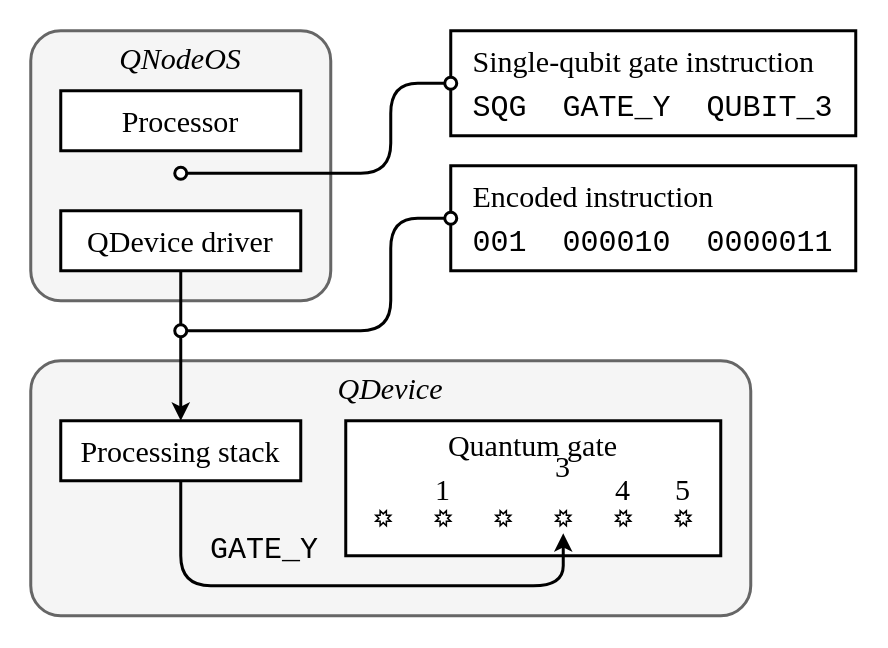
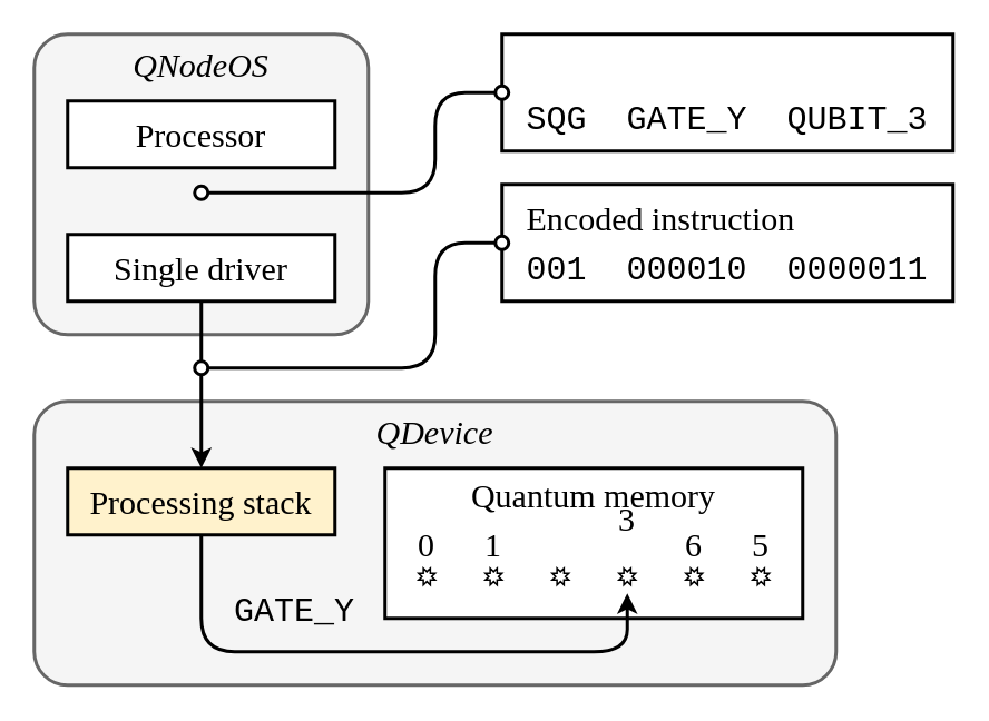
  <mxCell id="0" />
  <mxCell id="1" parent="0" />
  <mxCell id="2" value="" style="rounded=0;whiteSpace=wrap;html=1;strokeWidth=2;fillColor=#FFFFFF;align=center;" vertex="1" parent="1"><mxGeometry x="300" y="110" width="270" height="70" as="geometry" /></mxCell>
  <mxCell id="3" value="" style="rounded=0;whiteSpace=wrap;html=1;strokeWidth=2;fillColor=#FFFFFF;align=center;" vertex="1" parent="1"><mxGeometry x="300" y="20" width="270" height="70" as="geometry" /></mxCell>
  <mxCell id="4" value="QNodeOS" style="rounded=1;whiteSpace=wrap;html=1;strokeWidth=2;fontFamily=Times New Roman;fontSize=20;align=center;verticalAlign=top;spacingRight=0;spacingLeft=0;spacingTop=2;spacing=0;absoluteArcSize=1;arcSize=40;fillColor=#f5f5f5;strokeColor=#666666;fontStyle=2;" vertex="1" parent="1"><mxGeometry x="20" y="20" width="200" height="180" as="geometry" /></mxCell>
  <mxCell id="5" value="Processor" style="rounded=0;whiteSpace=wrap;html=1;strokeWidth=2;fontFamily=Times New Roman;fontSize=20;align=center;verticalAlign=middle;spacingRight=0;spacingLeft=0;spacingTop=0;spacing=0;" vertex="1" parent="1"><mxGeometry x="40" y="60" width="160" height="40" as="geometry" /></mxCell>
- <mxCell id="6" value="QDevice driver" style="rounded=0;whiteSpace=wrap;html=1;strokeWidth=2;fontFamily=Times New Roman;fontSize=20;align=center;verticalAlign=middle;spacingRight=0;spacingLeft=0;spacingTop=0;spacing=0;" vertex="1" parent="1"><mxGeometry x="40" y="140" width="160" height="40" as="geometry" /></mxCell>
- <mxCell id="7" value="Single-qubit gate instruction&lt;br&gt;" style="text;html=1;strokeColor=none;fillColor=none;align=left;verticalAlign=middle;whiteSpace=wrap;rounded=0;fontSize=20;fontColor=#000000;fontFamily=Times New Roman;spacing=0;" vertex="1" parent="1"><mxGeometry x="315" y="25" width="240" height="30" as="geometry" /></mxCell>
+ <mxCell id="6" value="Single driver" style="rounded=0;whiteSpace=wrap;html=1;strokeWidth=2;fontFamily=Times New Roman;fontSize=20;align=center;verticalAlign=middle;spacingRight=0;spacingLeft=0;spacingTop=0;spacing=0;" vertex="1" parent="1"><mxGeometry x="40" y="140" width="160" height="40" as="geometry" /></mxCell>
  <mxCell id="8" value="&lt;font face=&quot;Courier New&quot;&gt;SQG&amp;nbsp; GATE_Y&amp;nbsp; QUBIT_3&lt;/font&gt;" style="text;html=1;strokeColor=none;fillColor=none;align=left;verticalAlign=middle;whiteSpace=wrap;rounded=0;fontSize=20;fontColor=#000000;fontFamily=Times New Roman;spacing=0;" vertex="1" parent="1"><mxGeometry x="315" y="55" width="240" height="30" as="geometry" /></mxCell>
  <mxCell id="9" value="QDevice" style="rounded=1;whiteSpace=wrap;html=1;strokeWidth=2;fontFamily=Times New Roman;fontSize=20;align=center;verticalAlign=top;spacingRight=0;spacingLeft=0;spacingTop=2;spacing=0;absoluteArcSize=1;arcSize=40;fillColor=#f5f5f5;strokeColor=#666666;fontStyle=2;" vertex="1" parent="1"><mxGeometry x="20" y="240" width="480" height="170" as="geometry" /></mxCell>
- <mxCell id="10" value="Processing stack" style="rounded=0;whiteSpace=wrap;html=1;strokeWidth=2;fontFamily=Times New Roman;fontSize=20;align=center;verticalAlign=middle;spacingRight=0;spacingLeft=0;spacingTop=0;spacing=0;" vertex="1" parent="1"><mxGeometry x="40" y="280" width="160" height="40" as="geometry" /></mxCell>
+ <mxCell id="10" value="Processing stack" style="rounded=0;whiteSpace=wrap;html=1;strokeWidth=2;fontFamily=Times New Roman;fontSize=20;align=center;verticalAlign=middle;spacingRight=0;spacingLeft=0;spacingTop=0;spacing=0;fillColor=#fff2cc;" vertex="1" parent="1"><mxGeometry x="40" y="280" width="160" height="40" as="geometry" /></mxCell>
  <mxCell id="11" value="Encoded instruction" style="text;html=1;strokeColor=none;fillColor=none;align=left;verticalAlign=middle;whiteSpace=wrap;rounded=0;fontSize=20;fontColor=#000000;fontFamily=Times New Roman;spacing=0;" vertex="1" parent="1"><mxGeometry x="315" y="115" width="240" height="30" as="geometry" /></mxCell>
  <mxCell id="12" value="&lt;font face=&quot;Courier New&quot;&gt;001&amp;nbsp; 000010&amp;nbsp; 0000011&lt;/font&gt;" style="text;html=1;strokeColor=none;fillColor=none;align=left;verticalAlign=middle;whiteSpace=wrap;rounded=0;fontSize=20;fontColor=#000000;fontFamily=Times New Roman;spacing=0;" vertex="1" parent="1"><mxGeometry x="315" y="145" width="240" height="30" as="geometry" /></mxCell>
- <mxCell id="13" value="Quantum gate" style="rounded=0;whiteSpace=wrap;html=1;strokeWidth=2;fontFamily=Times New Roman;fontSize=20;align=center;verticalAlign=top;spacingRight=0;spacingLeft=0;spacingTop=0;spacing=0;" vertex="1" parent="1"><mxGeometry x="230" y="280" width="250" height="90" as="geometry" /></mxCell>
+ <mxCell id="13" value="Quantum memory" style="rounded=0;whiteSpace=wrap;html=1;strokeWidth=2;fontFamily=Times New Roman;fontSize=20;align=center;verticalAlign=top;spacingRight=0;spacingLeft=0;spacingTop=0;spacing=0;" vertex="1" parent="1"><mxGeometry x="230" y="280" width="250" height="90" as="geometry" /></mxCell>
  <mxCell id="14" value="" style="verticalLabelPosition=bottom;verticalAlign=top;html=1;shape=mxgraph.basic.8_point_star;fontFamily=Helvetica;fontSize=12;fontColor=#000000;align=left;strokeColor=#000000;strokeWidth=1;fillColor=#ffffff;" vertex="1" parent="1"><mxGeometry x="250" y="340" width="10" height="10" as="geometry" /></mxCell>
  <mxCell id="15" value="" style="verticalLabelPosition=bottom;verticalAlign=top;html=1;shape=mxgraph.basic.8_point_star;fontFamily=Helvetica;fontSize=12;fontColor=#000000;align=left;strokeColor=#000000;strokeWidth=1;fillColor=#ffffff;" vertex="1" parent="1"><mxGeometry x="290" y="340" width="10" height="10" as="geometry" /></mxCell>
  <mxCell id="16" value="" style="verticalLabelPosition=bottom;verticalAlign=top;html=1;shape=mxgraph.basic.8_point_star;fontFamily=Helvetica;fontSize=12;fontColor=#000000;align=left;strokeColor=#000000;strokeWidth=1;fillColor=#ffffff;" vertex="1" parent="1"><mxGeometry x="330" y="340" width="10" height="10" as="geometry" /></mxCell>
  <mxCell id="17" value="" style="verticalLabelPosition=bottom;verticalAlign=top;html=1;shape=mxgraph.basic.8_point_star;fontFamily=Helvetica;fontSize=12;fontColor=#000000;align=left;strokeColor=#000000;strokeWidth=1;fillColor=#ffffff;" vertex="1" parent="1"><mxGeometry x="370" y="340" width="10" height="10" as="geometry" /></mxCell>
  <mxCell id="18" value="" style="verticalLabelPosition=bottom;verticalAlign=top;html=1;shape=mxgraph.basic.8_point_star;fontFamily=Helvetica;fontSize=12;fontColor=#000000;align=left;strokeColor=#000000;strokeWidth=1;fillColor=#ffffff;" vertex="1" parent="1"><mxGeometry x="410" y="340" width="10" height="10" as="geometry" /></mxCell>
  <mxCell id="19" value="" style="verticalLabelPosition=bottom;verticalAlign=top;html=1;shape=mxgraph.basic.8_point_star;fontFamily=Helvetica;fontSize=12;fontColor=#000000;align=left;strokeColor=#000000;strokeWidth=1;fillColor=#ffffff;" vertex="1" parent="1"><mxGeometry x="450" y="340" width="10" height="10" as="geometry" /></mxCell>
+ <mxCell id="20" value="0" style="text;html=1;strokeColor=none;fillColor=none;align=center;verticalAlign=middle;whiteSpace=wrap;rounded=0;fontSize=20;fontColor=#000000;fontFamily=Times New Roman;spacing=0;" vertex="1" parent="1"><mxGeometry x="245" y="315" width="20" height="20" as="geometry" /></mxCell>
  <mxCell id="21" value="1" style="text;html=1;strokeColor=none;fillColor=none;align=center;verticalAlign=middle;whiteSpace=wrap;rounded=0;fontSize=20;fontColor=#000000;fontFamily=Times New Roman;spacing=0;" vertex="1" parent="1"><mxGeometry x="285" y="315" width="20" height="20" as="geometry" /></mxCell>
  <mxCell id="22" value="5" style="text;html=1;strokeColor=none;fillColor=none;align=center;verticalAlign=middle;whiteSpace=wrap;rounded=0;fontSize=20;fontColor=#000000;fontFamily=Times New Roman;spacing=0;" vertex="1" parent="1"><mxGeometry x="445" y="315" width="20" height="20" as="geometry" /></mxCell>
- <mxCell id="23" value="4" style="text;html=1;strokeColor=none;fillColor=none;align=center;verticalAlign=middle;whiteSpace=wrap;rounded=0;fontSize=20;fontColor=#000000;fontFamily=Times New Roman;spacing=0;" vertex="1" parent="1"><mxGeometry x="405" y="315" width="20" height="20" as="geometry" /></mxCell>
+ <mxCell id="23" value="6" style="text;html=1;strokeColor=none;fillColor=none;align=center;verticalAlign=middle;whiteSpace=wrap;rounded=0;fontSize=20;fontColor=#000000;fontFamily=Times New Roman;spacing=0;" vertex="1" parent="1"><mxGeometry x="405" y="315" width="20" height="20" as="geometry" /></mxCell>
  <mxCell id="24" value="3" style="text;html=1;strokeColor=none;fillColor=none;align=center;verticalAlign=middle;whiteSpace=wrap;rounded=0;fontSize=20;fontColor=#000000;fontFamily=Times New Roman;spacing=0;" vertex="1" parent="1"><mxGeometry x="365" y="300" width="20" height="20" as="geometry" /></mxCell>
  <mxCell id="25" style="edgeStyle=orthogonalEdgeStyle;rounded=0;orthogonalLoop=1;jettySize=auto;html=1;exitX=0.5;exitY=1;exitDx=0;exitDy=0;entryX=0.25;entryY=0;entryDx=0;entryDy=0;strokeWidth=2;" edge="1" parent="1"><mxGeometry relative="1" as="geometry"><mxPoint x="120" y="180" as="sourcePoint" /><mxPoint x="120" y="280" as="targetPoint" /><Array as="points" /></mxGeometry></mxCell>
  <mxCell id="26" style="edgeStyle=orthogonalEdgeStyle;rounded=1;orthogonalLoop=1;jettySize=auto;html=1;exitX=0.5;exitY=1;exitDx=0;exitDy=0;entryX=0;entryY=0.5;entryDx=0;entryDy=0;strokeWidth=2;arcSize=40;" edge="1" parent="1"><mxGeometry relative="1" as="geometry"><mxPoint x="120" y="320" as="sourcePoint" /><mxPoint x="375" y="355" as="targetPoint" /><Array as="points"><mxPoint x="120" y="390" /><mxPoint x="375" y="390" /></Array></mxGeometry></mxCell>
  <mxCell id="27" value="&lt;font face=&quot;Courier New&quot;&gt;GATE_Y&lt;/font&gt;" style="text;html=1;strokeColor=none;fillColor=none;align=left;verticalAlign=middle;whiteSpace=wrap;rounded=0;fontSize=20;fontColor=#000000;fontFamily=Times New Roman;spacing=0;" vertex="1" parent="1"><mxGeometry x="140" y="350" width="80" height="30" as="geometry" /></mxCell>
  <mxCell id="28" value="" style="ellipse;whiteSpace=wrap;html=1;aspect=fixed;align=left;strokeWidth=2;fillColor=#FFFFFF;" vertex="1" parent="1"><mxGeometry x="296" y="51" width="8" height="8" as="geometry" /></mxCell>
  <mxCell id="29" value="" style="ellipse;whiteSpace=wrap;html=1;aspect=fixed;align=left;strokeWidth=2;fillColor=#FFFFFF;" vertex="1" parent="1"><mxGeometry x="296" y="141" width="8" height="8" as="geometry" /></mxCell>
  <mxCell id="30" style="edgeStyle=orthogonalEdgeStyle;rounded=1;orthogonalLoop=1;jettySize=auto;html=1;exitX=1;exitY=0.5;exitDx=0;exitDy=0;entryX=0;entryY=0.5;entryDx=0;entryDy=0;strokeWidth=2;arcSize=40;endArrow=none;endFill=0;" edge="1" parent="1" source="31" target="28"><mxGeometry relative="1" as="geometry"><Array as="points"><mxPoint x="260" y="115" /><mxPoint x="260" y="55" /></Array></mxGeometry></mxCell>
  <mxCell id="31" value="" style="ellipse;whiteSpace=wrap;html=1;aspect=fixed;align=left;strokeWidth=2;fillColor=#FFFFFF;" vertex="1" parent="1"><mxGeometry x="116" y="111" width="8" height="8" as="geometry" /></mxCell>
  <mxCell id="32" style="edgeStyle=orthogonalEdgeStyle;rounded=1;orthogonalLoop=1;jettySize=auto;html=1;exitX=1;exitY=0.5;exitDx=0;exitDy=0;entryX=0;entryY=0.5;entryDx=0;entryDy=0;endArrow=none;endFill=0;strokeWidth=2;arcSize=40;" edge="1" parent="1" source="33" target="29"><mxGeometry relative="1" as="geometry"><Array as="points"><mxPoint x="260" y="220" /><mxPoint x="260" y="145" /></Array></mxGeometry></mxCell>
  <mxCell id="33" value="" style="ellipse;whiteSpace=wrap;html=1;aspect=fixed;align=left;strokeWidth=2;fillColor=#FFFFFF;" vertex="1" parent="1"><mxGeometry x="116" y="216" width="8" height="8" as="geometry" /></mxCell>
